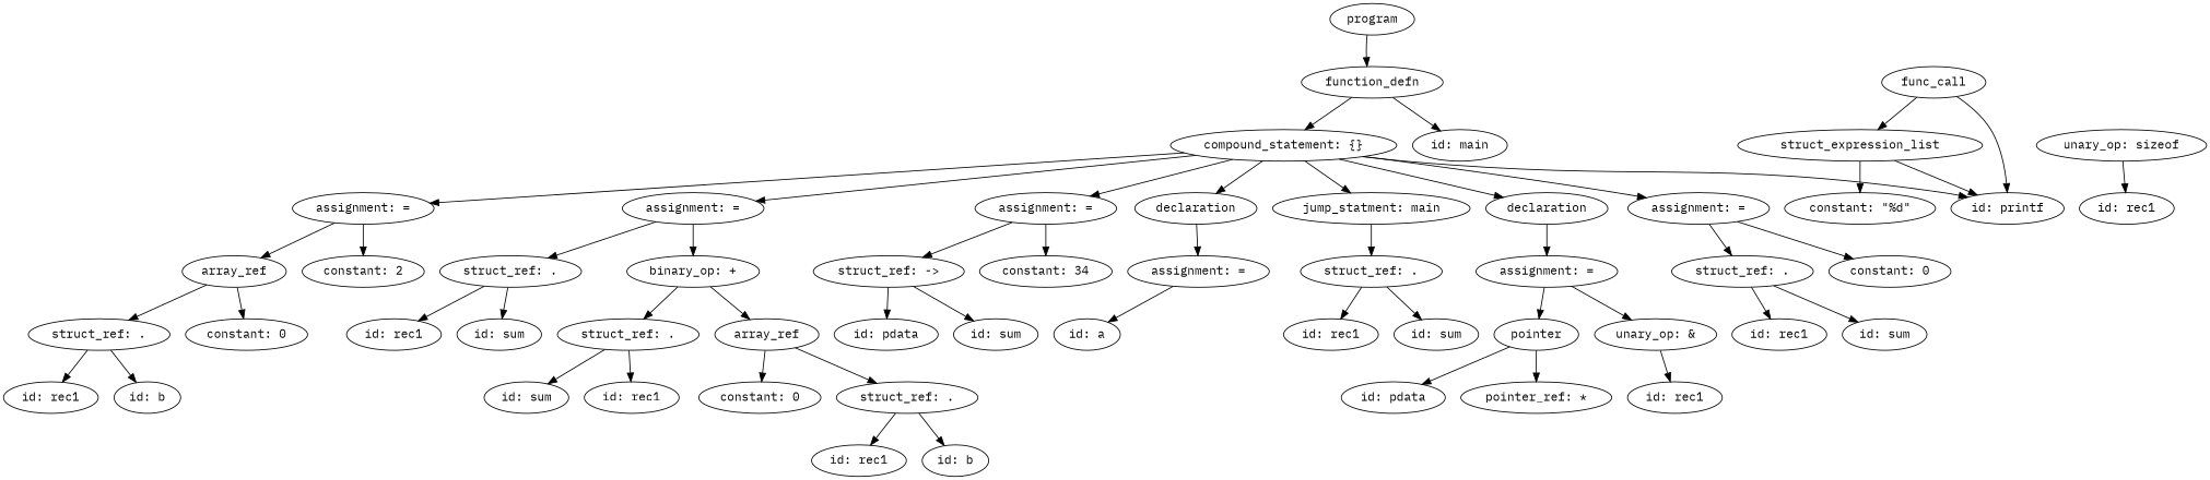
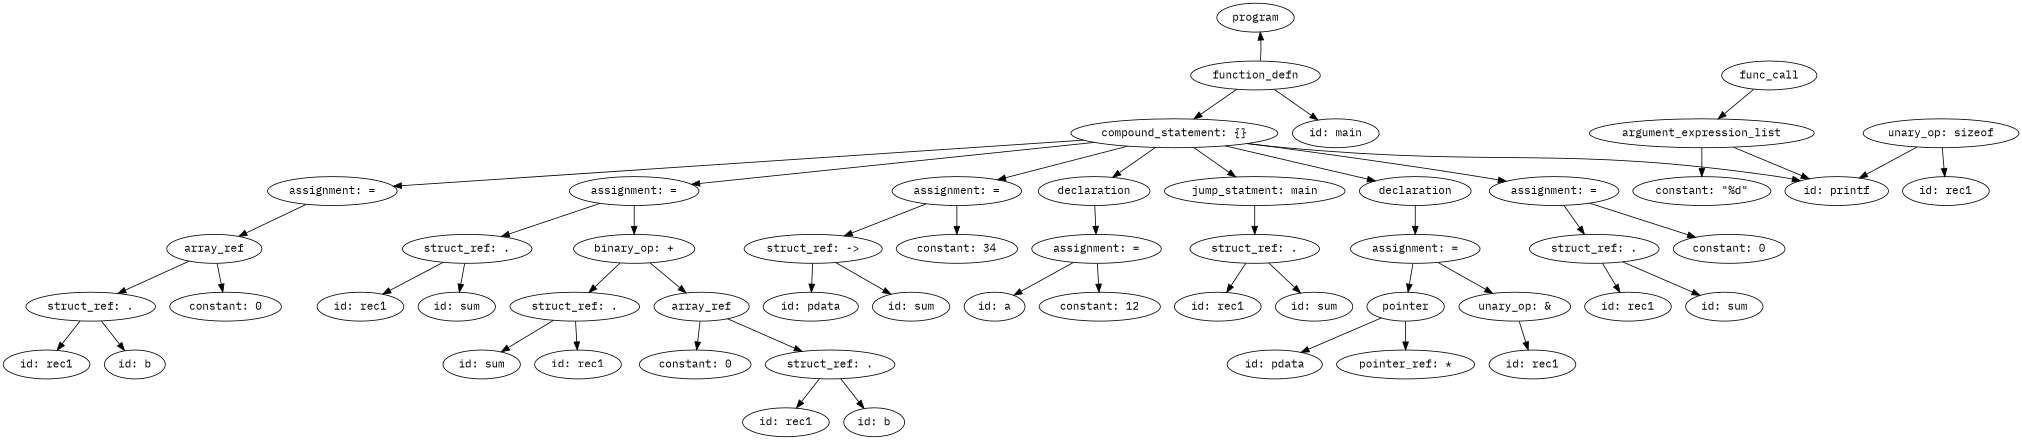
  strict digraph {
    fontname="IBM Plex Mono"
    node [fontname="IBM Plex Mono"]
    edge [fontname="IBM Plex Mono"]
    n1 [height=0.5 label=program width=1.1389]
    n2 [height=0.5 label=function_defn width=1.6667]
    n3 [height=0.5 label="id: main" width=1.125]
    n4 [height=0.5 label="compound_statement: {}" width=2.7984]
    n5 [height=0.5 label=declaration width=1.3902]
    n6 [height=0.5 label="assignment: =" width=1.6971]
    n7 [height=0.5 label="assignment: =" width=1.6971]
    n8 [height=0.5 label="assignment: =" width=1.6971]
    n9 [height=0.5 label="assignment: =" width=1.6971]
    n10 [height=0.5 label=declaration width=1.3902]
    n11 [height=0.5 label="jump_statment: main" width=2.4914]
    n12 [height=0.5 label="id: printf" width=1.1735]
    n13 [height=0.5 label="assignment: =" width=1.6971]
    n14 [height=0.5 label=func_call width=1.2096]
-   n15 [height=0.5 label=struct_expression_list width=2.8194]
+   n15 [height=0.5 label=argument_expression_list width=2.8194]
    n16 [height=0.5 label="struct_ref: ." width=1.4444]
    n17 [height=0.5 label="constant: 0" width=1.375]
    n18 [height=0.5 label=array_ref width=1.1944]
-   n19 [height=0.5 label="constant: 2" width=1.375]
    n20 [height=0.5 label="struct_ref: ." width=1.4444]
    n21 [height=0.5 label="binary_op: +" width=1.5707]
    n22 [height=0.5 label="struct_ref: ->" width=1.6111]
    n23 [height=0.5 label="constant: 34" width=1.5]
    n24 [height=0.5 label="assignment: =" width=1.6971]
    n25 [height=0.5 label="struct_ref: ." width=1.4444]
    n26 [height=0.5 label=pointer width=0.99297]
    n27 [height=0.5 label="unary_op: &" width=1.5556]
    n28 [height=0.5 label="constant: \"%d\"" width=1.8056]
    n29 [height=0.5 label="id: rec1" width=1.0471]
    n30 [height=0.5 label="id: sum" width=1.0471]
    n31 [height=0.5 label="struct_ref: ." width=1.4444]
    n32 [height=0.5 label="constant: 0" width=1.375]
    n33 [height=0.5 label="id: rec1" width=1.0471]
    n34 [height=0.5 label="id: sum" width=1.0471]
    n35 [height=0.5 label="struct_ref: ." width=1.4444]
    n36 [height=0.5 label=array_ref width=1.1944]
    n37 [height=0.5 label="id: pdata" width=1.1555]
    n38 [height=0.5 label="id: sum" width=1.0471]
    n39 [height=0.5 label="id: a" width=0.75]
+   n40 [height=0.5 label="constant: 12" width=1.5]
    n41 [height=0.5 label="id: rec1" width=1.0471]
    n42 [height=0.5 label="id: sum" width=1.0471]
    n43 [height=0.5 label="pointer_ref: *" width=1.6429]
    n44 [height=0.5 label="id: pdata" width=1.1555]
    n45 [height=0.5 label="id: rec1" width=1.0471]
    n46 [height=0.5 label="unary_op: sizeof" width=1.9318]
    n47 [height=0.5 label="id: rec1" width=1.0471]
    n48 [height=0.5 label="id: rec1" width=1.0471]
    n49 [height=0.5 label="id: b" width=0.75]
    n50 [height=0.5 label="id: rec1" width=1.0471]
    n51 [height=0.5 label="id: sum" width=1.0471]
    n52 [height=0.5 label="struct_ref: ." width=1.4444]
    n53 [height=0.5 label="constant: 0" width=1.375]
    n54 [height=0.5 label="id: rec1" width=1.0471]
    n55 [height=0.5 label="id: b" width=0.75]
-   n1 -> n2
+   n2 -> n1
    n2 -> n3
    n2 -> n4
    n4 -> n5
    n4 -> n6
    n4 -> n7
    n4 -> n8
    n4 -> n9
    n4 -> n10
    n4 -> n11
    n4 -> n12
    n5 -> n13
    n6 -> n16
    n6 -> n17
    n7 -> n18
-   n7 -> n19
    n8 -> n20
    n8 -> n21
    n9 -> n22
    n9 -> n23
    n10 -> n24
    n11 -> n25
    n13 -> n26
    n13 -> n27
-   n14 -> n12
+   n46 -> n12
    n14 -> n15
    n15 -> n12
    n15 -> n28
    n16 -> n29
    n16 -> n30
    n18 -> n31
    n18 -> n32
    n20 -> n33
    n20 -> n34
    n21 -> n35
    n21 -> n36
    n22 -> n37
    n22 -> n38
    n24 -> n39
+   n24 -> n40
    n25 -> n41
    n25 -> n42
    n26 -> n43
    n26 -> n44
    n27 -> n45
    n31 -> n48
    n31 -> n49
    n35 -> n50
    n35 -> n51
    n36 -> n52
    n36 -> n53
    n46 -> n47
    n52 -> n54
    n52 -> n55
  }
